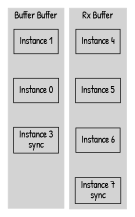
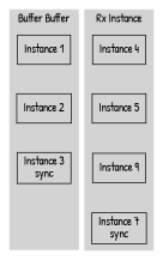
  digraph {
    fontname="Patrick Hand"
    node [fontname="Patrick Hand" shape=box]
    edge [fontname="Patrick Hand" style=invis]
    n1 [label="Instance 1"]
-   n2 [label="Instance 0"]
+   n2 [label="Instance 2"]
    n3 [label="Instance 3\nsync"]
    n4 [label="Instance 0" style=invis]
    n5 [label="Instance 4"]
    n6 [label="Instance 5"]
-   n7 [label="Instance 6"]
+   n7 [label="Instance 9"]
    n8 [label="Instance 7\nsync"]
    subgraph cluster_1 {
      color=lightgrey
      label="Buffer Buffer"
      style=filled
      n1
      n2
      n3
      n4
    }
    subgraph cluster_2 {
      color=lightgrey
-     label="Rx Buffer"
+     label="Rx Instance"
      style=filled
      n5
      n6
      n7
      n8
    }
    n1 -> n2
    n2 -> n3
    n3 -> n4
    n5 -> n6
    n6 -> n7
    n7 -> n8
  }
